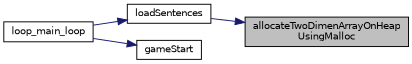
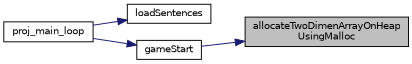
  digraph {
    rankdir=RL
    node [color=black fillcolor=white fontname=Helvetica fontsize=10 shape=record style=filled]
    edge [color=midnightblue dir=back fontname=Helvetica fontsize=10 labelfontname=Helvetica labelfontsize=10 style=solid]
    n1 [fillcolor=grey75 fontcolor=black height=0.2 label="allocateTwoDimenArrayOnHeap\lUsingMalloc" width=0.4]
    n2 [height=0.2 label=loadSentences width=0.4]
-   n3 [height=0.2 label=loop_main_loop width=0.4]
+   n3 [height=0.2 label=proj_main_loop width=0.4]
    n4 [height=0.2 label=gameStart width=0.4]
-   n1 -> n2
+   n1 -> n4
    n2 -> n3
    n4 -> n3
  }
